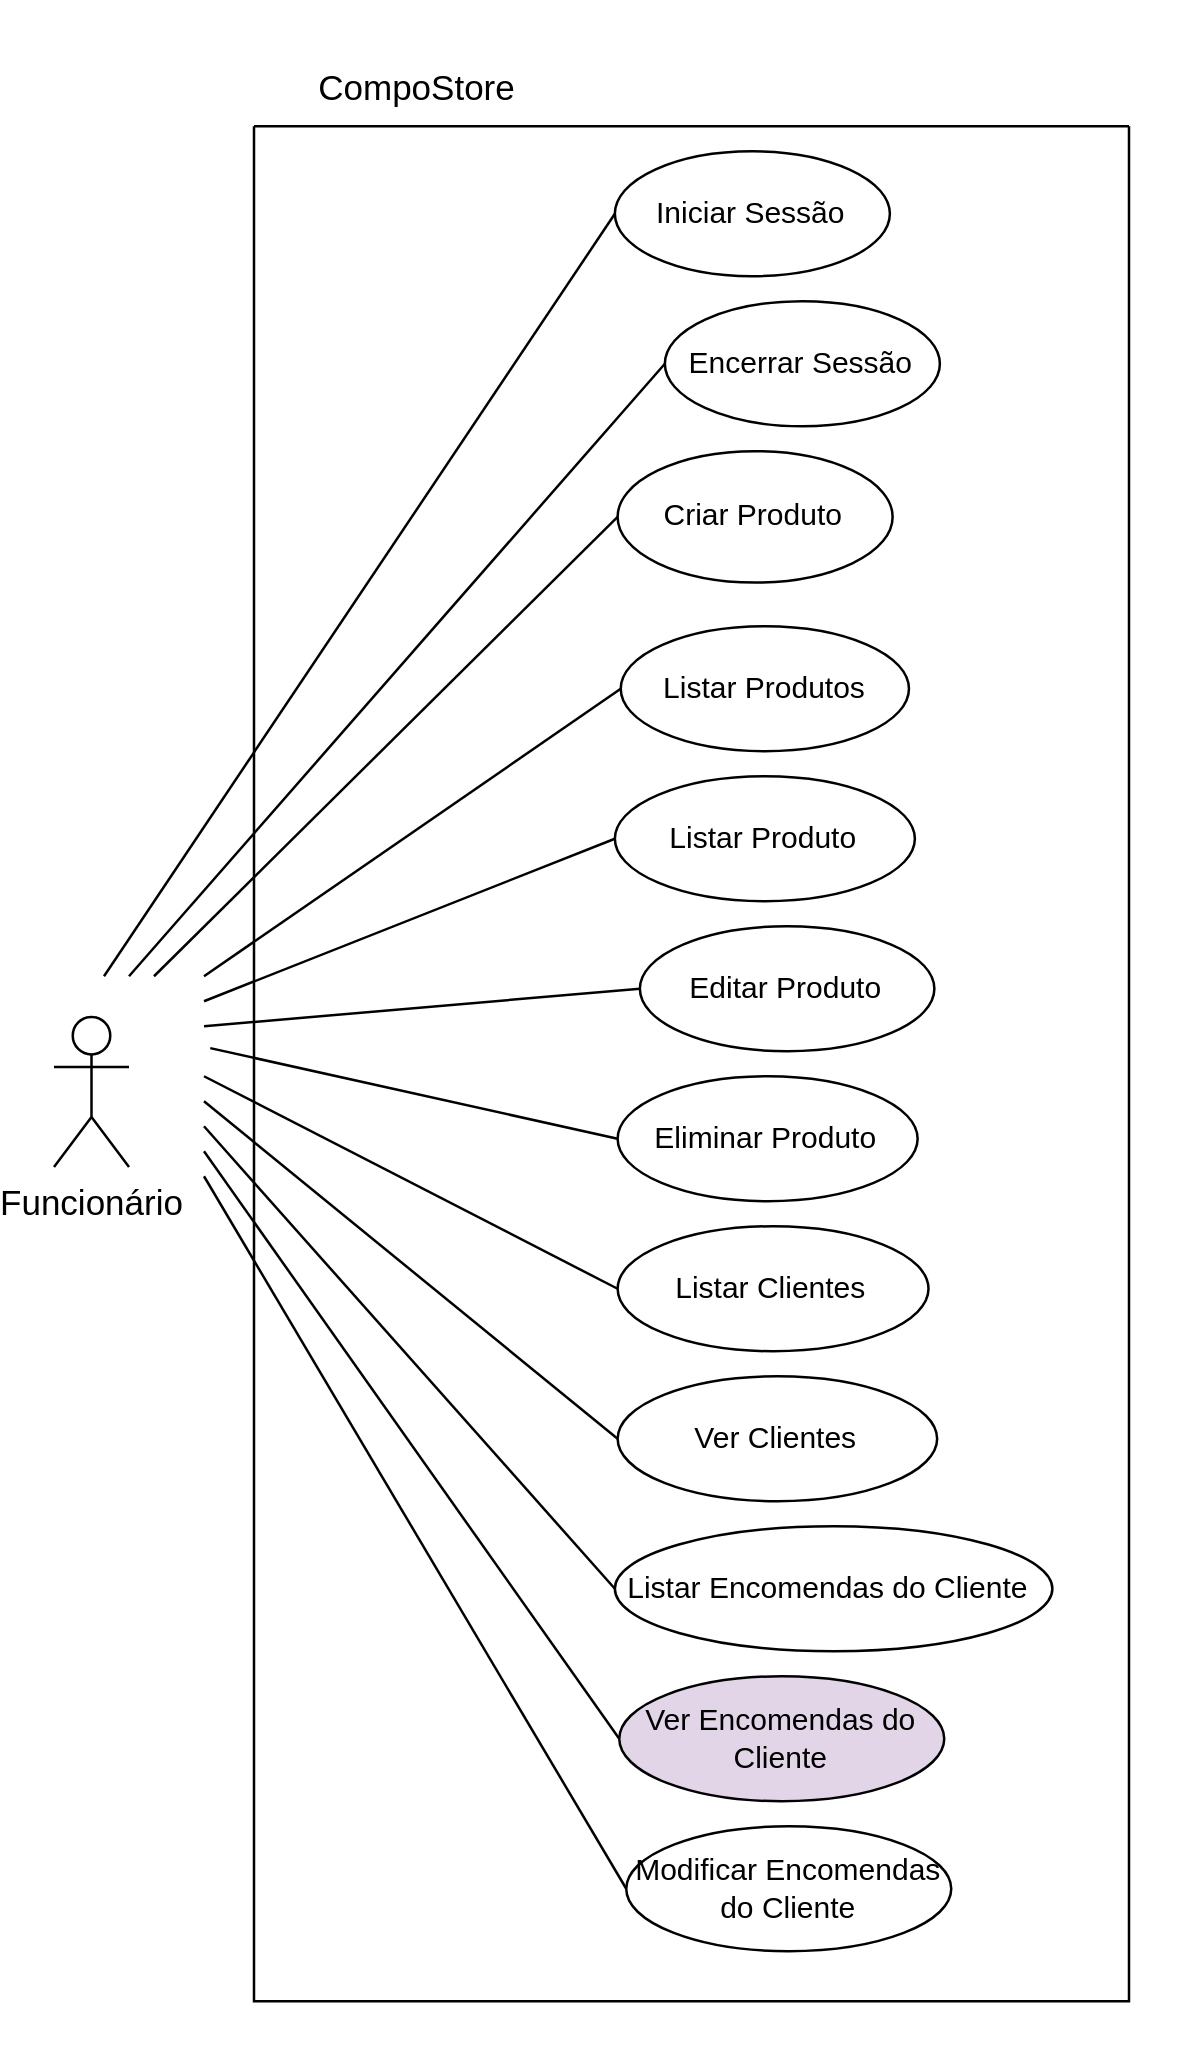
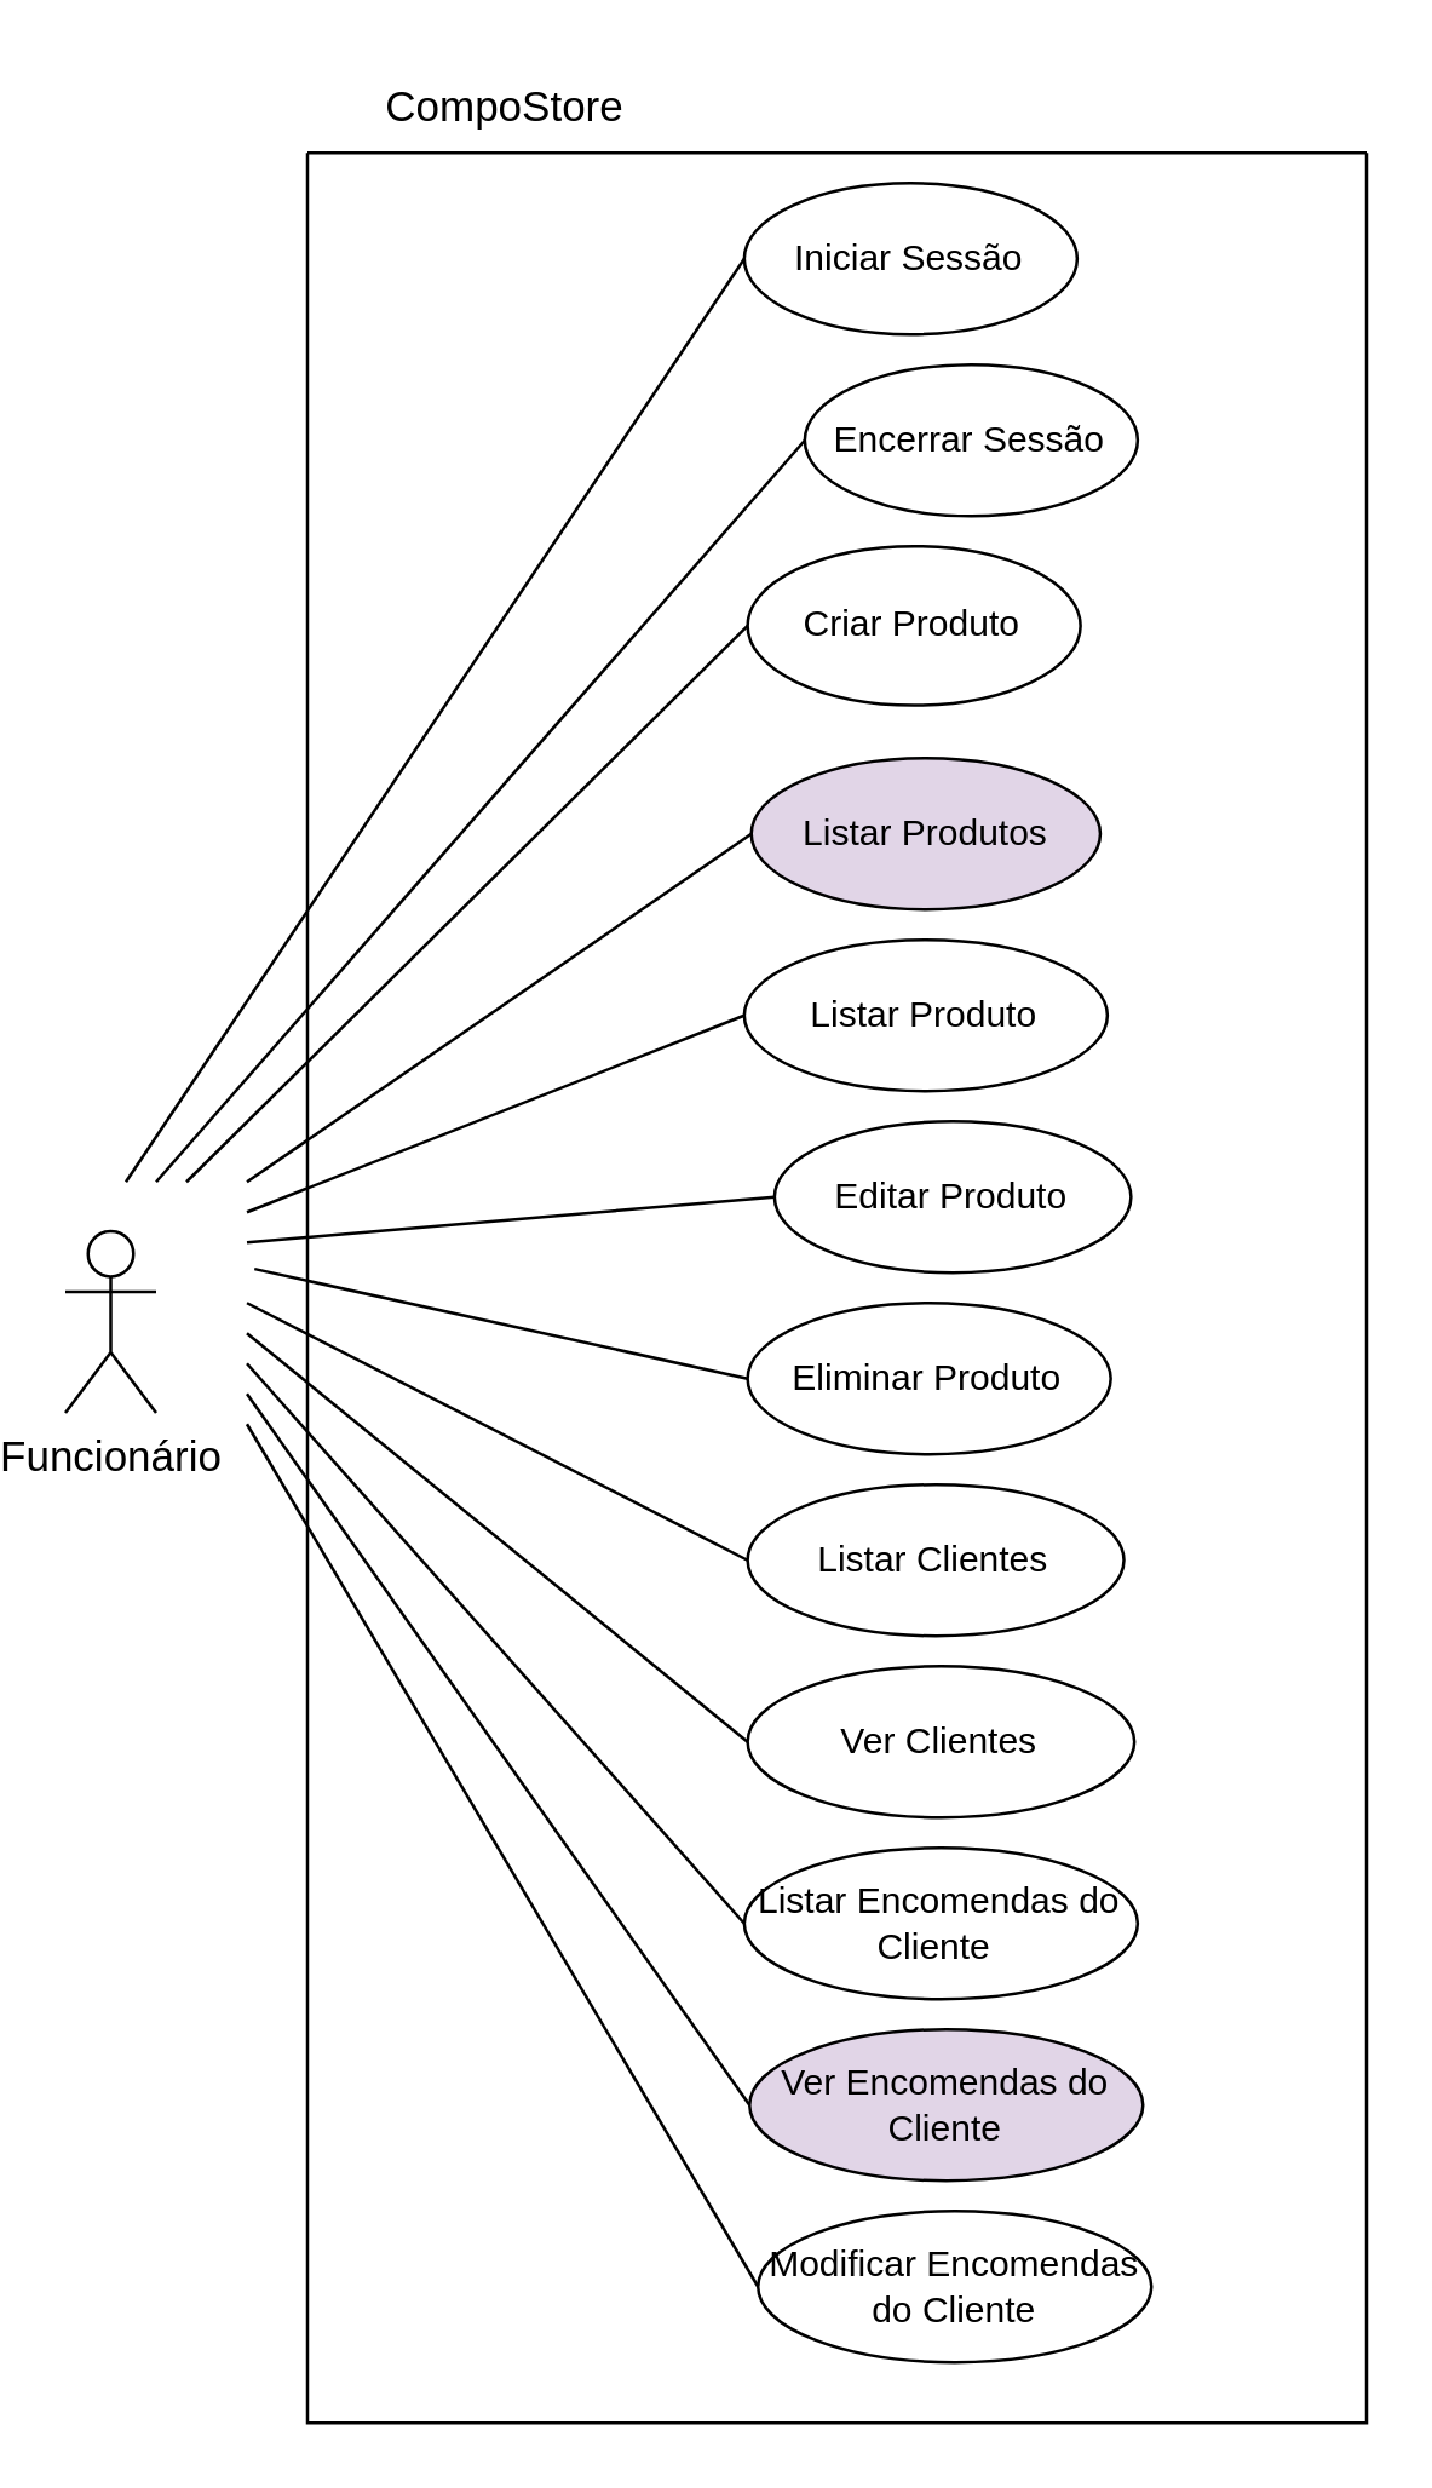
  <mxCell id="0" />
  <mxCell id="1" parent="0" />
  <mxCell id="2" value="&lt;font style=&quot;font-size: 14px;&quot;&gt;Funcionário&lt;/font&gt;" style="shape=umlActor;verticalLabelPosition=bottom;verticalAlign=top;html=1;outlineConnect=0;labelBackgroundColor=none;" parent="1" vertex="1"><mxGeometry x="20" y="406.25" width="30" height="60" as="geometry" /></mxCell>
  <mxCell id="3" value="Iniciar Sessão" style="ellipse;whiteSpace=wrap;html=1;labelBackgroundColor=none;" parent="1" vertex="1"><mxGeometry x="244.35" y="60" width="110" height="50" as="geometry" /></mxCell>
  <mxCell id="4" value="Ver Clientes" style="ellipse;whiteSpace=wrap;html=1;labelBackgroundColor=none;" parent="1" vertex="1"><mxGeometry x="245.45" y="550" width="127.81" height="50" as="geometry" /></mxCell>
- <mxCell id="5" value="Listar Encomendas do Cliente&amp;nbsp;" style="ellipse;whiteSpace=wrap;html=1;labelBackgroundColor=none;" parent="1" vertex="1"><mxGeometry x="244.35" y="610" width="175" height="50" as="geometry" /></mxCell>
+ <mxCell id="5" value="Listar Encomendas do Cliente&amp;nbsp;" style="ellipse;whiteSpace=wrap;html=1;labelBackgroundColor=none;" parent="1" vertex="1"><mxGeometry x="244.35" y="610" width="130" height="50" as="geometry" /></mxCell>
  <mxCell id="6" value="Encerrar Sessão" style="ellipse;whiteSpace=wrap;html=1;labelBackgroundColor=none;" parent="1" vertex="1"><mxGeometry x="264.35" y="120" width="110" height="50" as="geometry" /></mxCell>
  <mxCell id="7" value="Ver Encomendas do Cliente" style="ellipse;whiteSpace=wrap;html=1;labelBackgroundColor=none;fillColor=#e1d5e7;" parent="1" vertex="1"><mxGeometry x="246.1" y="670" width="130" height="50" as="geometry" /></mxCell>
  <mxCell id="8" value="Modificar Encomendas do Cliente" style="ellipse;whiteSpace=wrap;html=1;labelBackgroundColor=none;" parent="1" vertex="1"><mxGeometry x="248.9" y="730" width="130" height="50" as="geometry" /></mxCell>
  <mxCell id="9" value="" style="endArrow=none;html=1;rounded=0;entryX=0;entryY=0.5;entryDx=0;entryDy=0;" parent="1" target="3" edge="1"><mxGeometry width="50" height="50" relative="1" as="geometry"><mxPoint x="40" y="390" as="sourcePoint" /><mxPoint x="82.5" y="227.5" as="targetPoint" /></mxGeometry></mxCell>
  <mxCell id="10" value="" style="endArrow=none;html=1;rounded=0;entryX=0;entryY=0.5;entryDx=0;entryDy=0;" parent="1" target="6" edge="1"><mxGeometry width="50" height="50" relative="1" as="geometry"><mxPoint x="50" y="390" as="sourcePoint" /><mxPoint x="334" y="289.75" as="targetPoint" /></mxGeometry></mxCell>
  <mxCell id="11" value="" style="endArrow=none;html=1;rounded=0;entryX=0;entryY=0.5;entryDx=0;entryDy=0;" parent="1" target="18" edge="1"><mxGeometry width="50" height="50" relative="1" as="geometry"><mxPoint x="80" y="430" as="sourcePoint" /><mxPoint x="404.5" y="403.75" as="targetPoint" /><Array as="points" /></mxGeometry></mxCell>
  <mxCell id="12" value="" style="endArrow=none;html=1;rounded=0;entryX=0;entryY=0.5;entryDx=0;entryDy=0;" parent="1" target="5" edge="1"><mxGeometry width="50" height="50" relative="1" as="geometry"><mxPoint x="80" y="450" as="sourcePoint" /><mxPoint x="415" y="413.75" as="targetPoint" /></mxGeometry></mxCell>
  <mxCell id="13" value="" style="endArrow=none;html=1;rounded=0;entryX=0;entryY=0.5;entryDx=0;entryDy=0;" parent="1" target="8" edge="1"><mxGeometry width="50" height="50" relative="1" as="geometry"><mxPoint x="80" y="470" as="sourcePoint" /><mxPoint x="366" y="516.75" as="targetPoint" /></mxGeometry></mxCell>
- <mxCell id="14" value="Listar Produtos" style="ellipse;whiteSpace=wrap;html=1;labelBackgroundColor=none;" parent="1" vertex="1"><mxGeometry x="246.7" y="250" width="115.29" height="50" as="geometry" /></mxCell>
+ <mxCell id="14" value="Listar Produtos" style="ellipse;whiteSpace=wrap;html=1;labelBackgroundColor=none;fillColor=#e1d5e7;" parent="1" vertex="1"><mxGeometry x="246.7" y="250" width="115.29" height="50" as="geometry" /></mxCell>
  <mxCell id="15" value="Editar Produto" style="ellipse;whiteSpace=wrap;html=1;labelBackgroundColor=none;" parent="1" vertex="1"><mxGeometry x="254.35" y="370" width="117.8" height="50" as="geometry" /></mxCell>
  <mxCell id="16" value="Listar Produto" style="ellipse;whiteSpace=wrap;html=1;labelBackgroundColor=none;" parent="1" vertex="1"><mxGeometry x="244.35" y="310" width="120" height="50" as="geometry" /></mxCell>
  <mxCell id="17" value="Eliminar Produto" style="ellipse;whiteSpace=wrap;html=1;labelBackgroundColor=none;" parent="1" vertex="1"><mxGeometry x="245.45" y="430" width="120" height="50" as="geometry" /></mxCell>
  <mxCell id="18" value="Listar Clientes" style="ellipse;whiteSpace=wrap;html=1;labelBackgroundColor=none;" parent="1" vertex="1"><mxGeometry x="245.45" y="490" width="124.35" height="50" as="geometry" /></mxCell>
  <mxCell id="19" value="Criar Produto" style="ellipse;whiteSpace=wrap;html=1;labelBackgroundColor=none;" parent="1" vertex="1"><mxGeometry x="245.45" y="180" width="110" height="52.5" as="geometry" /></mxCell>
  <mxCell id="20" value="" style="endArrow=none;html=1;rounded=0;entryX=0;entryY=0.5;entryDx=0;entryDy=0;" parent="1" target="7" edge="1"><mxGeometry width="50" height="50" relative="1" as="geometry"><mxPoint x="80" y="460" as="sourcePoint" /><mxPoint x="420" y="540" as="targetPoint" /></mxGeometry></mxCell>
  <mxCell id="21" value="" style="endArrow=none;html=1;rounded=0;entryX=0;entryY=0.5;entryDx=0;entryDy=0;" parent="1" target="4" edge="1"><mxGeometry width="50" height="50" relative="1" as="geometry"><mxPoint x="80" y="440" as="sourcePoint" /><mxPoint x="450" y="440" as="targetPoint" /></mxGeometry></mxCell>
  <mxCell id="22" value="" style="endArrow=none;html=1;rounded=0;entryX=0;entryY=0.5;entryDx=0;entryDy=0;" parent="1" target="17" edge="1"><mxGeometry width="50" height="50" relative="1" as="geometry"><mxPoint x="82.5" y="418.75" as="sourcePoint" /><mxPoint x="465.75" y="345" as="targetPoint" /></mxGeometry></mxCell>
  <mxCell id="23" value="" style="endArrow=none;html=1;rounded=0;entryX=0;entryY=0.5;entryDx=0;entryDy=0;" parent="1" target="15" edge="1"><mxGeometry width="50" height="50" relative="1" as="geometry"><mxPoint x="80" y="410" as="sourcePoint" /><mxPoint x="270" y="281" as="targetPoint" /></mxGeometry></mxCell>
  <mxCell id="24" value="" style="endArrow=none;html=1;rounded=0;entryX=0;entryY=0.5;entryDx=0;entryDy=0;" parent="1" target="16" edge="1"><mxGeometry width="50" height="50" relative="1" as="geometry"><mxPoint x="80" y="400" as="sourcePoint" /><mxPoint x="386.25" y="275" as="targetPoint" /></mxGeometry></mxCell>
  <mxCell id="25" value="" style="endArrow=none;html=1;rounded=0;entryX=0;entryY=0.5;entryDx=0;entryDy=0;" parent="1" target="14" edge="1"><mxGeometry width="50" height="50" relative="1" as="geometry"><mxPoint x="80" y="390" as="sourcePoint" /><mxPoint x="320" y="257.5" as="targetPoint" /></mxGeometry></mxCell>
  <mxCell id="26" value="" style="endArrow=none;html=1;rounded=0;entryX=0;entryY=0.5;entryDx=0;entryDy=0;" parent="1" target="19" edge="1"><mxGeometry width="50" height="50" relative="1" as="geometry"><mxPoint x="60" y="390" as="sourcePoint" /><mxPoint x="250" y="257.5" as="targetPoint" /></mxGeometry></mxCell>
  <mxCell id="27" value="" style="swimlane;startSize=0;" parent="1" vertex="1"><mxGeometry x="100" y="50" width="350" height="750" as="geometry" /></mxCell>
  <mxCell id="28" value="&lt;font style=&quot;font-size: 14px;&quot;&gt;CompoStore&lt;/font&gt;" style="text;html=1;align=center;verticalAlign=middle;resizable=0;points=[];autosize=1;strokeColor=none;fillColor=none;" parent="1" vertex="1"><mxGeometry x="115" y="20" width="100" height="30" as="geometry" /></mxCell>
